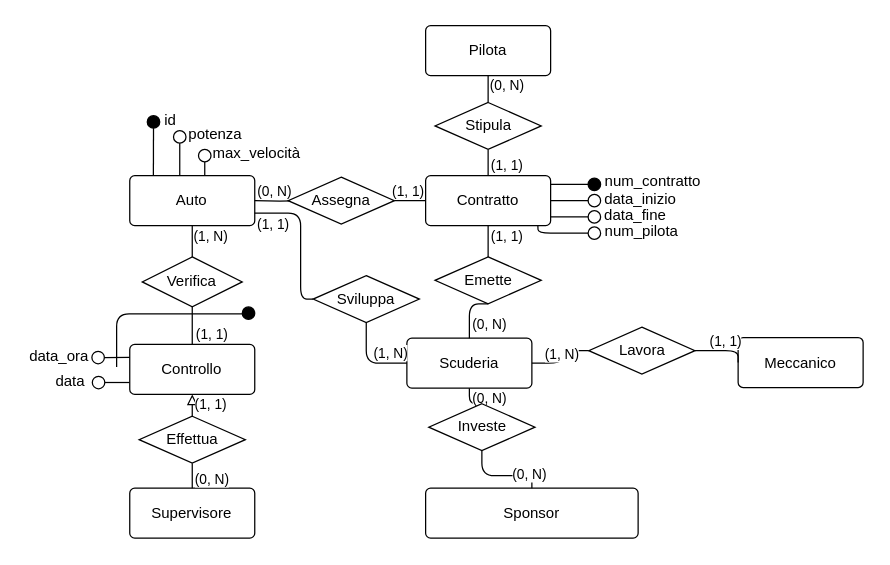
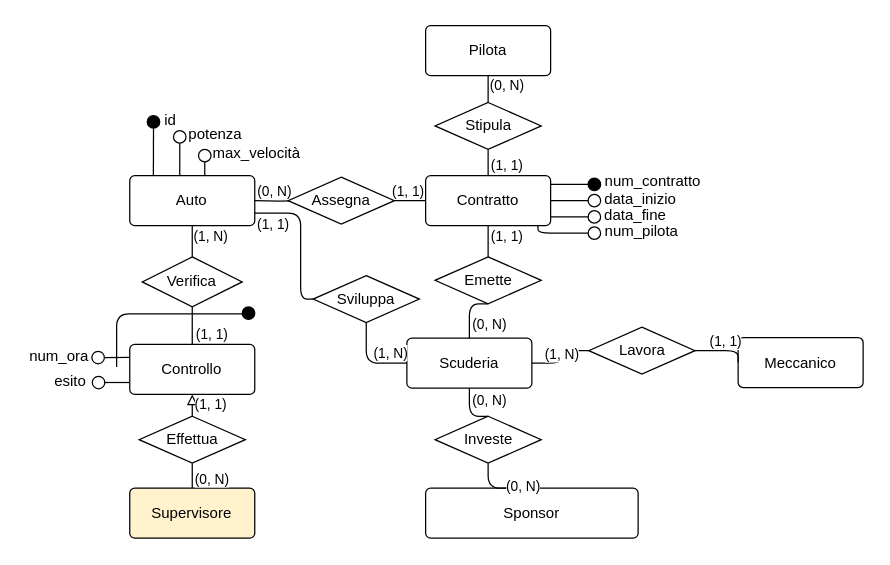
  <mxCell id="0" />
  <mxCell id="1" parent="0" />
  <mxCell id="2" value="Scuderia" style="rounded=1;arcSize=10;whiteSpace=wrap;html=1;align=center;" parent="1" vertex="1"><mxGeometry x="325" y="270" width="100" height="40" as="geometry" /></mxCell>
  <mxCell id="3" value="Auto" style="rounded=1;arcSize=10;whiteSpace=wrap;html=1;align=center;" parent="1" vertex="1"><mxGeometry x="103.3" y="140" width="100" height="40" as="geometry" /></mxCell>
  <mxCell id="4" value="Pilota" style="rounded=1;arcSize=10;whiteSpace=wrap;html=1;align=center;" parent="1" vertex="1"><mxGeometry x="340" y="20" width="100" height="40" as="geometry" /></mxCell>
  <mxCell id="5" value="Meccanico" style="rounded=1;arcSize=10;whiteSpace=wrap;html=1;align=center;" parent="1" vertex="1"><mxGeometry x="590" y="269.5" width="100" height="40" as="geometry" /></mxCell>
  <mxCell id="6" value="Sponsor" style="rounded=1;arcSize=10;whiteSpace=wrap;html=1;align=center;" parent="1" vertex="1"><mxGeometry x="340" y="390" width="170" height="40" as="geometry" /></mxCell>
  <mxCell id="7" value="Controllo" style="rounded=1;arcSize=10;whiteSpace=wrap;html=1;align=center;" parent="1" vertex="1"><mxGeometry x="103.3" y="275" width="100" height="40" as="geometry" /></mxCell>
- <mxCell id="8" value="Supervisore" style="rounded=1;arcSize=10;whiteSpace=wrap;html=1;align=center;" parent="1" vertex="1"><mxGeometry x="103.3" y="390" width="100" height="40" as="geometry" /></mxCell>
+ <mxCell id="8" value="Supervisore" style="rounded=1;arcSize=10;whiteSpace=wrap;html=1;align=center;fillColor=#fff2cc;" parent="1" vertex="1"><mxGeometry x="103.3" y="390" width="100" height="40" as="geometry" /></mxCell>
  <mxCell id="9" value="Contratto" style="rounded=1;arcSize=10;whiteSpace=wrap;html=1;align=center;" parent="1" vertex="1"><mxGeometry x="340" y="140" width="100" height="40" as="geometry" /></mxCell>
  <mxCell id="10" value="" style="endArrow=none;html=1;rounded=0;strokeColor=default;entryX=1;entryY=0.25;entryDx=0;entryDy=0;" parent="1" edge="1"><mxGeometry width="50" height="50" relative="1" as="geometry"><mxPoint x="470" y="160" as="sourcePoint" /><mxPoint x="440" y="160" as="targetPoint" /></mxGeometry></mxCell>
  <mxCell id="11" value="" style="ellipse;whiteSpace=wrap;html=1;aspect=fixed;fillColor=none;" parent="1" vertex="1"><mxGeometry x="470" y="155" width="10" height="10" as="geometry" /></mxCell>
  <mxCell id="12" value="" style="endArrow=none;html=1;rounded=0;strokeColor=default;entryX=1;entryY=0.75;entryDx=0;entryDy=0;" parent="1" edge="1"><mxGeometry width="50" height="50" relative="1" as="geometry"><mxPoint x="470" y="173" as="sourcePoint" /><mxPoint x="440" y="173" as="targetPoint" /></mxGeometry></mxCell>
  <mxCell id="13" value="" style="ellipse;whiteSpace=wrap;html=1;aspect=fixed;fillColor=none;" parent="1" vertex="1"><mxGeometry x="470" y="168" width="10" height="10" as="geometry" /></mxCell>
  <mxCell id="14" value="data_inizio" style="text;html=1;strokeColor=none;fillColor=none;align=center;verticalAlign=middle;whiteSpace=wrap;rounded=0;" parent="1" vertex="1"><mxGeometry x="485" y="154" width="54" height="10" as="geometry" /></mxCell>
  <mxCell id="15" value="" style="endArrow=none;html=1;rounded=0;strokeColor=default;entryX=1;entryY=0.25;entryDx=0;entryDy=0;" parent="1" edge="1"><mxGeometry width="50" height="50" relative="1" as="geometry"><mxPoint x="470" y="147" as="sourcePoint" /><mxPoint x="440" y="147" as="targetPoint" /></mxGeometry></mxCell>
  <mxCell id="16" value="" style="ellipse;whiteSpace=wrap;html=1;aspect=fixed;fillColor=#000000;" parent="1" vertex="1"><mxGeometry x="470" y="142" width="10" height="10" as="geometry" /></mxCell>
  <mxCell id="17" value="data_fine" style="text;html=1;strokeColor=none;fillColor=none;align=center;verticalAlign=middle;whiteSpace=wrap;rounded=0;" parent="1" vertex="1"><mxGeometry x="481" y="167" width="54" height="10" as="geometry" /></mxCell>
  <mxCell id="18" value="num_contratto" style="text;html=1;strokeColor=none;fillColor=none;align=center;verticalAlign=middle;whiteSpace=wrap;rounded=0;" parent="1" vertex="1"><mxGeometry x="495" y="140" width="54" height="10" as="geometry" /></mxCell>
  <mxCell id="19" value="" style="endArrow=none;html=1;rounded=1;strokeColor=default;entryX=0.898;entryY=1.006;entryDx=0;entryDy=0;entryPerimeter=0;" parent="1" target="9" edge="1"><mxGeometry width="50" height="50" relative="1" as="geometry"><mxPoint x="470" y="186" as="sourcePoint" /><mxPoint x="440" y="186" as="targetPoint" /><Array as="points"><mxPoint x="430" y="186" /></Array></mxGeometry></mxCell>
  <mxCell id="20" value="" style="ellipse;whiteSpace=wrap;html=1;aspect=fixed;fillColor=none;" parent="1" vertex="1"><mxGeometry x="470" y="181" width="10" height="10" as="geometry" /></mxCell>
  <mxCell id="21" value="num_pilota" style="text;html=1;strokeColor=none;fillColor=none;align=center;verticalAlign=middle;whiteSpace=wrap;rounded=0;" parent="1" vertex="1"><mxGeometry x="486" y="180" width="54" height="10" as="geometry" /></mxCell>
  <mxCell id="22" value="" style="endArrow=none;html=1;rounded=0;strokeColor=default;exitX=0.5;exitY=1;exitDx=0;exitDy=0;" parent="1" source="23" edge="1"><mxGeometry width="50" height="50" relative="1" as="geometry"><mxPoint x="138.8" y="110" as="sourcePoint" /><mxPoint x="143.3" y="140" as="targetPoint" /></mxGeometry></mxCell>
  <mxCell id="23" value="" style="ellipse;whiteSpace=wrap;html=1;aspect=fixed;fillColor=none;" parent="1" vertex="1"><mxGeometry x="138.3" y="104" width="10" height="10" as="geometry" /></mxCell>
  <mxCell id="24" value="potenza" style="text;html=1;strokeColor=none;fillColor=none;align=center;verticalAlign=middle;whiteSpace=wrap;rounded=0;" parent="1" vertex="1"><mxGeometry x="145.3" y="102" width="54" height="10" as="geometry" /></mxCell>
  <mxCell id="25" value="" style="endArrow=none;html=1;rounded=0;strokeColor=default;entryX=0.189;entryY=0.005;entryDx=0;entryDy=0;exitX=0.5;exitY=1;exitDx=0;exitDy=0;entryPerimeter=0;" parent="1" source="26" target="3" edge="1"><mxGeometry width="50" height="50" relative="1" as="geometry"><mxPoint x="87.3" y="102" as="sourcePoint" /><mxPoint x="57.3" y="102" as="targetPoint" /></mxGeometry></mxCell>
  <mxCell id="26" value="" style="ellipse;whiteSpace=wrap;html=1;aspect=fixed;fillColor=#000000;" parent="1" vertex="1"><mxGeometry x="117.3" y="92" width="10" height="10" as="geometry" /></mxCell>
  <mxCell id="27" value="max_velocità" style="text;html=1;strokeColor=none;fillColor=none;align=center;verticalAlign=middle;whiteSpace=wrap;rounded=0;" parent="1" vertex="1"><mxGeometry x="178.3" y="117" width="54" height="10" as="geometry" /></mxCell>
  <mxCell id="28" value="" style="endArrow=none;html=1;rounded=0;strokeColor=default;exitX=0.5;exitY=1;exitDx=0;exitDy=0;" parent="1" source="29" edge="1"><mxGeometry width="50" height="50" relative="1" as="geometry"><mxPoint x="158.8" y="125" as="sourcePoint" /><mxPoint x="163.3" y="140" as="targetPoint" /></mxGeometry></mxCell>
  <mxCell id="29" value="" style="ellipse;whiteSpace=wrap;html=1;aspect=fixed;fillColor=none;" parent="1" vertex="1"><mxGeometry x="158.3" y="119" width="10" height="10" as="geometry" /></mxCell>
  <mxCell id="30" value="id" style="text;html=1;strokeColor=none;fillColor=none;align=center;verticalAlign=middle;whiteSpace=wrap;rounded=0;" parent="1" vertex="1"><mxGeometry x="122.3" y="91" width="28" height="10" as="geometry" /></mxCell>
  <mxCell id="31" value="" style="ellipse;whiteSpace=wrap;html=1;aspect=fixed;fillColor=#000000;" parent="1" vertex="1"><mxGeometry x="193.3" y="245" width="10" height="10" as="geometry" /></mxCell>
  <mxCell id="32" value="" style="ellipse;whiteSpace=wrap;html=1;aspect=fixed;fillColor=none;" parent="1" vertex="1"><mxGeometry x="73" y="280.5" width="10" height="10" as="geometry" /></mxCell>
  <mxCell id="33" value="" style="endArrow=none;html=1;rounded=0;strokeColor=default;exitX=0.003;exitY=0.148;exitDx=0;exitDy=0;entryX=1;entryY=0.5;entryDx=0;entryDy=0;exitPerimeter=0;" parent="1" target="32" edge="1"><mxGeometry width="50" height="50" relative="1" as="geometry"><mxPoint x="103.3" y="285.42" as="sourcePoint" /><mxPoint x="82.82" y="275.5" as="targetPoint" /></mxGeometry></mxCell>
- <mxCell id="34" value="data_ora" style="text;html=1;strokeColor=none;fillColor=none;align=center;verticalAlign=middle;whiteSpace=wrap;rounded=0;" parent="1" vertex="1"><mxGeometry x="20" y="279.5" width="54" height="10" as="geometry" /></mxCell>
+ <mxCell id="34" value="num_ora" style="text;html=1;strokeColor=none;fillColor=none;align=center;verticalAlign=middle;whiteSpace=wrap;rounded=0;" parent="1" vertex="1"><mxGeometry x="20" y="279.5" width="54" height="10" as="geometry" /></mxCell>
  <mxCell id="35" value="" style="ellipse;whiteSpace=wrap;html=1;aspect=fixed;fillColor=none;" parent="1" vertex="1"><mxGeometry x="73.35" y="300.5" width="10" height="10" as="geometry" /></mxCell>
  <mxCell id="36" value="" style="endArrow=none;html=1;rounded=0;strokeColor=default;entryX=1;entryY=0.5;entryDx=0;entryDy=0;" parent="1" target="35" edge="1"><mxGeometry width="50" height="50" relative="1" as="geometry"><mxPoint x="103" y="305.5" as="sourcePoint" /><mxPoint x="83.17" y="295.5" as="targetPoint" /></mxGeometry></mxCell>
- <mxCell id="37" value="data" style="text;html=1;strokeColor=none;fillColor=none;align=center;verticalAlign=middle;whiteSpace=wrap;rounded=0;" parent="1" vertex="1"><mxGeometry x="29" y="299.5" width="54" height="10" as="geometry" /></mxCell>
+ <mxCell id="37" value="esito" style="text;html=1;strokeColor=none;fillColor=none;align=center;verticalAlign=middle;whiteSpace=wrap;rounded=0;" parent="1" vertex="1"><mxGeometry x="29" y="299.5" width="54" height="10" as="geometry" /></mxCell>
  <mxCell id="38" style="edgeStyle=orthogonalEdgeStyle;rounded=1;orthogonalLoop=1;jettySize=auto;html=1;exitX=0.5;exitY=1;exitDx=0;exitDy=0;entryX=0.5;entryY=0;entryDx=0;entryDy=0;endArrow=none;endFill=0;" parent="1" source="42" target="7" edge="1"><mxGeometry relative="1" as="geometry" /></mxCell>
  <mxCell id="39" value="(1, 1)" style="edgeLabel;html=1;align=center;verticalAlign=middle;resizable=0;points=[];" parent="38" vertex="1" connectable="0"><mxGeometry x="0.628" relative="1" as="geometry"><mxPoint x="15" y="-3" as="offset" /></mxGeometry></mxCell>
  <mxCell id="40" style="edgeStyle=orthogonalEdgeStyle;rounded=1;orthogonalLoop=1;jettySize=auto;html=1;exitX=0.5;exitY=0;exitDx=0;exitDy=0;entryX=0.5;entryY=1;entryDx=0;entryDy=0;endArrow=none;endFill=0;" parent="1" source="42" target="3" edge="1"><mxGeometry relative="1" as="geometry" /></mxCell>
  <mxCell id="41" value="(1, N)" style="edgeLabel;html=1;align=center;verticalAlign=middle;resizable=0;points=[];" parent="40" vertex="1" connectable="0"><mxGeometry x="0.749" y="-1" relative="1" as="geometry"><mxPoint x="13" y="5" as="offset" /></mxGeometry></mxCell>
  <mxCell id="42" value="Verifica" style="shape=rhombus;perimeter=rhombusPerimeter;whiteSpace=wrap;html=1;align=center;fillColor=#FFFFFF;" parent="1" vertex="1"><mxGeometry x="113.3" y="205" width="80" height="40" as="geometry" /></mxCell>
  <mxCell id="43" value="" style="endArrow=none;html=1;strokeColor=default;exitX=0.003;exitY=0.148;exitDx=0;exitDy=0;exitPerimeter=0;rounded=1;" parent="1" edge="1"><mxGeometry width="50" height="50" relative="1" as="geometry"><mxPoint x="193.8" y="250.5" as="sourcePoint" /><mxPoint x="92.8" y="293.14" as="targetPoint" /><Array as="points"><mxPoint x="92.8" y="250.64" /></Array></mxGeometry></mxCell>
  <mxCell id="44" style="edgeStyle=orthogonalEdgeStyle;rounded=1;orthogonalLoop=1;jettySize=auto;html=1;exitX=0.5;exitY=1;exitDx=0;exitDy=0;entryX=0.5;entryY=0;entryDx=0;entryDy=0;endArrow=none;endFill=0;" parent="1" source="48" target="2" edge="1"><mxGeometry relative="1" as="geometry" /></mxCell>
  <mxCell id="45" value="(0, N)" style="edgeLabel;html=1;align=center;verticalAlign=middle;resizable=0;points=[];" parent="44" vertex="1" connectable="0"><mxGeometry x="0.653" y="1" relative="1" as="geometry"><mxPoint x="14" y="-4" as="offset" /></mxGeometry></mxCell>
  <mxCell id="46" style="edgeStyle=orthogonalEdgeStyle;rounded=1;orthogonalLoop=1;jettySize=auto;html=1;exitX=0.5;exitY=0;exitDx=0;exitDy=0;entryX=0.5;entryY=1;entryDx=0;entryDy=0;endArrow=none;endFill=0;" parent="1" source="48" target="9" edge="1"><mxGeometry relative="1" as="geometry" /></mxCell>
  <mxCell id="47" value="(1, 1)" style="edgeLabel;html=1;align=center;verticalAlign=middle;resizable=0;points=[];" parent="46" vertex="1" connectable="0"><mxGeometry x="0.749" relative="1" as="geometry"><mxPoint x="14" y="5" as="offset" /></mxGeometry></mxCell>
  <mxCell id="48" value="Emette" style="shape=rhombus;perimeter=rhombusPerimeter;whiteSpace=wrap;html=1;align=center;fillColor=#FFFFFF;" parent="1" vertex="1"><mxGeometry x="347.5" y="205" width="85" height="37.5" as="geometry" /></mxCell>
  <mxCell id="49" style="edgeStyle=orthogonalEdgeStyle;rounded=1;orthogonalLoop=1;jettySize=auto;html=1;exitX=0;exitY=0.5;exitDx=0;exitDy=0;entryX=1;entryY=0.5;entryDx=0;entryDy=0;endArrow=none;endFill=0;" parent="1" target="3" edge="1"><mxGeometry relative="1" as="geometry"><mxPoint x="243.3" y="160" as="sourcePoint" /></mxGeometry></mxCell>
  <mxCell id="50" value="(0, N)" style="edgeLabel;html=1;align=center;verticalAlign=middle;resizable=0;points=[];" parent="49" vertex="1" connectable="0"><mxGeometry x="0.65" y="-2" relative="1" as="geometry"><mxPoint x="8" y="-6" as="offset" /></mxGeometry></mxCell>
  <mxCell id="51" style="edgeStyle=orthogonalEdgeStyle;rounded=1;orthogonalLoop=1;jettySize=auto;html=1;exitX=1;exitY=0.5;exitDx=0;exitDy=0;entryX=0;entryY=0.5;entryDx=0;entryDy=0;endArrow=none;endFill=0;" parent="1" source="53" target="9" edge="1"><mxGeometry relative="1" as="geometry" /></mxCell>
  <mxCell id="52" value="(1, 1)" style="edgeLabel;html=1;align=center;verticalAlign=middle;resizable=0;points=[];" parent="51" vertex="1" connectable="0"><mxGeometry x="0.696" y="-1" relative="1" as="geometry"><mxPoint x="-11" y="-9" as="offset" /></mxGeometry></mxCell>
  <mxCell id="53" value="Assegna" style="shape=rhombus;perimeter=rhombusPerimeter;whiteSpace=wrap;html=1;align=center;fillColor=#FFFFFF;" parent="1" vertex="1"><mxGeometry x="230" y="141.25" width="85" height="37.5" as="geometry" /></mxCell>
  <mxCell id="54" style="edgeStyle=orthogonalEdgeStyle;rounded=1;orthogonalLoop=1;jettySize=auto;html=1;exitX=0.5;exitY=1;exitDx=0;exitDy=0;entryX=0.5;entryY=0;entryDx=0;entryDy=0;endArrow=none;endFill=0;" parent="1" source="58" target="9" edge="1"><mxGeometry relative="1" as="geometry"><Array as="points"><mxPoint x="390" y="130" /><mxPoint x="390" y="130" /></Array></mxGeometry></mxCell>
  <mxCell id="55" value="(1, 1)" style="edgeLabel;html=1;align=center;verticalAlign=middle;resizable=0;points=[];" parent="54" vertex="1" connectable="0"><mxGeometry x="0.258" relative="1" as="geometry"><mxPoint x="14" y="-1" as="offset" /></mxGeometry></mxCell>
  <mxCell id="56" style="edgeStyle=orthogonalEdgeStyle;rounded=1;orthogonalLoop=1;jettySize=auto;html=1;exitX=0.5;exitY=0;exitDx=0;exitDy=0;entryX=0.5;entryY=1;entryDx=0;entryDy=0;endArrow=none;endFill=0;" parent="1" source="58" target="4" edge="1"><mxGeometry relative="1" as="geometry"><Array as="points"><mxPoint x="390" y="60" /><mxPoint x="390" y="60" /></Array></mxGeometry></mxCell>
  <mxCell id="57" value="(0, N)" style="edgeLabel;html=1;align=center;verticalAlign=middle;resizable=0;points=[];" parent="56" vertex="1" connectable="0"><mxGeometry x="-0.266" relative="1" as="geometry"><mxPoint x="14" y="-6" as="offset" /></mxGeometry></mxCell>
  <mxCell id="58" value="Stipula" style="shape=rhombus;perimeter=rhombusPerimeter;whiteSpace=wrap;html=1;align=center;fillColor=#FFFFFF;" parent="1" vertex="1"><mxGeometry x="347.5" y="81.5" width="85" height="37.5" as="geometry" /></mxCell>
  <mxCell id="59" style="edgeStyle=orthogonalEdgeStyle;rounded=1;orthogonalLoop=1;jettySize=auto;html=1;exitX=0;exitY=0.5;exitDx=0;exitDy=0;entryX=1;entryY=0.5;entryDx=0;entryDy=0;endArrow=none;endFill=0;" parent="1" source="63" target="2" edge="1"><mxGeometry relative="1" as="geometry" /></mxCell>
  <mxCell id="60" value="(1, N)" style="edgeLabel;html=1;align=center;verticalAlign=middle;resizable=0;points=[];" parent="59" vertex="1" connectable="0"><mxGeometry x="0.233" relative="1" as="geometry"><mxPoint x="2" y="-8" as="offset" /></mxGeometry></mxCell>
  <mxCell id="61" style="edgeStyle=orthogonalEdgeStyle;rounded=1;orthogonalLoop=1;jettySize=auto;html=1;exitX=1;exitY=0.5;exitDx=0;exitDy=0;entryX=0;entryY=0.5;entryDx=0;entryDy=0;endArrow=none;endFill=0;" parent="1" source="63" target="5" edge="1"><mxGeometry relative="1" as="geometry" /></mxCell>
  <mxCell id="62" value="(1, 1)" style="edgeLabel;html=1;align=center;verticalAlign=middle;resizable=0;points=[];" parent="61" vertex="1" connectable="0"><mxGeometry x="-0.28" relative="1" as="geometry"><mxPoint x="8" y="-8" as="offset" /></mxGeometry></mxCell>
  <mxCell id="63" value="Lavora" style="shape=rhombus;perimeter=rhombusPerimeter;whiteSpace=wrap;html=1;align=center;fillColor=#FFFFFF;" parent="1" vertex="1"><mxGeometry x="470.5" y="261.25" width="85" height="37.5" as="geometry" /></mxCell>
  <mxCell id="64" style="edgeStyle=orthogonalEdgeStyle;rounded=1;orthogonalLoop=1;jettySize=auto;html=1;exitX=0.5;exitY=0;exitDx=0;exitDy=0;entryX=0.5;entryY=1;entryDx=0;entryDy=0;endArrow=none;endFill=0;" parent="1" source="68" target="2" edge="1"><mxGeometry relative="1" as="geometry" /></mxCell>
  <mxCell id="65" value="(0, N)" style="edgeLabel;html=1;align=center;verticalAlign=middle;resizable=0;points=[];" parent="64" vertex="1" connectable="0"><mxGeometry x="0.754" relative="1" as="geometry"><mxPoint x="15" y="5" as="offset" /></mxGeometry></mxCell>
  <mxCell id="66" style="edgeStyle=orthogonalEdgeStyle;rounded=1;orthogonalLoop=1;jettySize=auto;html=1;exitX=0.5;exitY=1;exitDx=0;exitDy=0;entryX=0.5;entryY=0;entryDx=0;entryDy=0;endArrow=none;endFill=0;" parent="1" source="68" target="6" edge="1"><mxGeometry relative="1" as="geometry" /></mxCell>
  <mxCell id="67" value="(0, N)" style="edgeLabel;html=1;align=center;verticalAlign=middle;resizable=0;points=[];" parent="66" vertex="1" connectable="0"><mxGeometry x="0.218" y="1" relative="1" as="geometry"><mxPoint x="14" y="-1" as="offset" /></mxGeometry></mxCell>
- <mxCell id="68" value="Investe" style="shape=rhombus;perimeter=rhombusPerimeter;whiteSpace=wrap;html=1;align=center;fillColor=#FFFFFF;" parent="1" vertex="1"><mxGeometry x="342.5" y="322.5" width="85" height="37.5" as="geometry" /></mxCell>
+ <mxCell id="68" value="Investe" style="shape=rhombus;perimeter=rhombusPerimeter;whiteSpace=wrap;html=1;align=center;fillColor=#FFFFFF;" parent="1" vertex="1"><mxGeometry x="347.5" y="332.5" width="85" height="37.5" as="geometry" /></mxCell>
  <mxCell id="69" style="edgeStyle=orthogonalEdgeStyle;rounded=1;orthogonalLoop=1;jettySize=auto;html=1;exitX=0.5;exitY=0;exitDx=0;exitDy=0;entryX=0.5;entryY=1;entryDx=0;entryDy=0;endArrow=block;endFill=0;" parent="1" source="73" target="7" edge="1"><mxGeometry relative="1" as="geometry" /></mxCell>
  <mxCell id="70" value="(1, 1)" style="edgeLabel;html=1;align=center;verticalAlign=middle;resizable=0;points=[];" parent="69" vertex="1" connectable="0"><mxGeometry x="0.282" relative="1" as="geometry"><mxPoint x="14" y="1" as="offset" /></mxGeometry></mxCell>
  <mxCell id="71" style="edgeStyle=orthogonalEdgeStyle;rounded=1;orthogonalLoop=1;jettySize=auto;html=1;exitX=0.5;exitY=1;exitDx=0;exitDy=0;entryX=0.5;entryY=0;entryDx=0;entryDy=0;endArrow=none;endFill=0;" parent="1" source="73" target="8" edge="1"><mxGeometry relative="1" as="geometry" /></mxCell>
  <mxCell id="72" value="(0, N)" style="edgeLabel;html=1;align=center;verticalAlign=middle;resizable=0;points=[];" parent="71" vertex="1" connectable="0"><mxGeometry x="0.709" relative="1" as="geometry"><mxPoint x="15" y="-5" as="offset" /></mxGeometry></mxCell>
  <mxCell id="73" value="Effettua" style="shape=rhombus;perimeter=rhombusPerimeter;whiteSpace=wrap;html=1;align=center;fillColor=#FFFFFF;" parent="1" vertex="1"><mxGeometry x="110.8" y="332.5" width="85" height="37.5" as="geometry" /></mxCell>
  <mxCell id="74" style="edgeStyle=orthogonalEdgeStyle;rounded=1;orthogonalLoop=1;jettySize=auto;html=1;exitX=0.5;exitY=1;exitDx=0;exitDy=0;entryX=0;entryY=0.5;entryDx=0;entryDy=0;endArrow=none;endFill=0;" edge="1" parent="1" source="78" target="2"><mxGeometry relative="1" as="geometry"><Array as="points"><mxPoint x="293" y="290" /></Array></mxGeometry></mxCell>
  <mxCell id="75" value="(1, N)" style="edgeLabel;html=1;align=center;verticalAlign=middle;resizable=0;points=[];" vertex="1" connectable="0" parent="74"><mxGeometry x="0.492" y="1" relative="1" as="geometry"><mxPoint x="3" y="-8" as="offset" /></mxGeometry></mxCell>
  <mxCell id="76" style="edgeStyle=orthogonalEdgeStyle;rounded=1;orthogonalLoop=1;jettySize=auto;html=1;exitX=0;exitY=0.5;exitDx=0;exitDy=0;entryX=1;entryY=0.75;entryDx=0;entryDy=0;endArrow=none;endFill=0;" edge="1" parent="1" source="78" target="3"><mxGeometry relative="1" as="geometry"><Array as="points"><mxPoint x="240" y="239" /><mxPoint x="240" y="170" /></Array></mxGeometry></mxCell>
  <mxCell id="77" value="(1, 1)" style="edgeLabel;html=1;align=center;verticalAlign=middle;resizable=0;points=[];" vertex="1" connectable="0" parent="76"><mxGeometry x="0.402" y="1" relative="1" as="geometry"><mxPoint x="-20" y="7" as="offset" /></mxGeometry></mxCell>
  <mxCell id="78" value="Sviluppa" style="shape=rhombus;perimeter=rhombusPerimeter;whiteSpace=wrap;html=1;align=center;fillColor=#FFFFFF;" vertex="1" parent="1"><mxGeometry x="250" y="220" width="85" height="37.5" as="geometry" /></mxCell>
